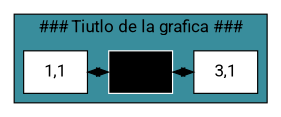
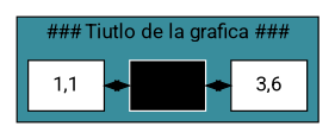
  digraph {
    fontname=Roboto
    node [fillcolor=white shape=box style=filled fontname=Roboto]
    edge [dir=both fontname=Roboto]
    n1 [group=1 label="1,1"]
    n2 [color=white fillcolor=black group=2 label="2,1"]
-   n3 [group=3 label="3,1"]
+   n3 [group=3 label="3,6"]
    subgraph cluster_1 {
      bgcolor="#398D9C"
      label="### Tiutlo de la grafica ###"
      subgraph sub_2 {
        bgcolor="#398D9C"
        label="### Tiutlo de la grafica ###"
        rank=same
        n1
        n2
        n3
      }
    }
    n1 -> n2
    n2 -> n3
  }
